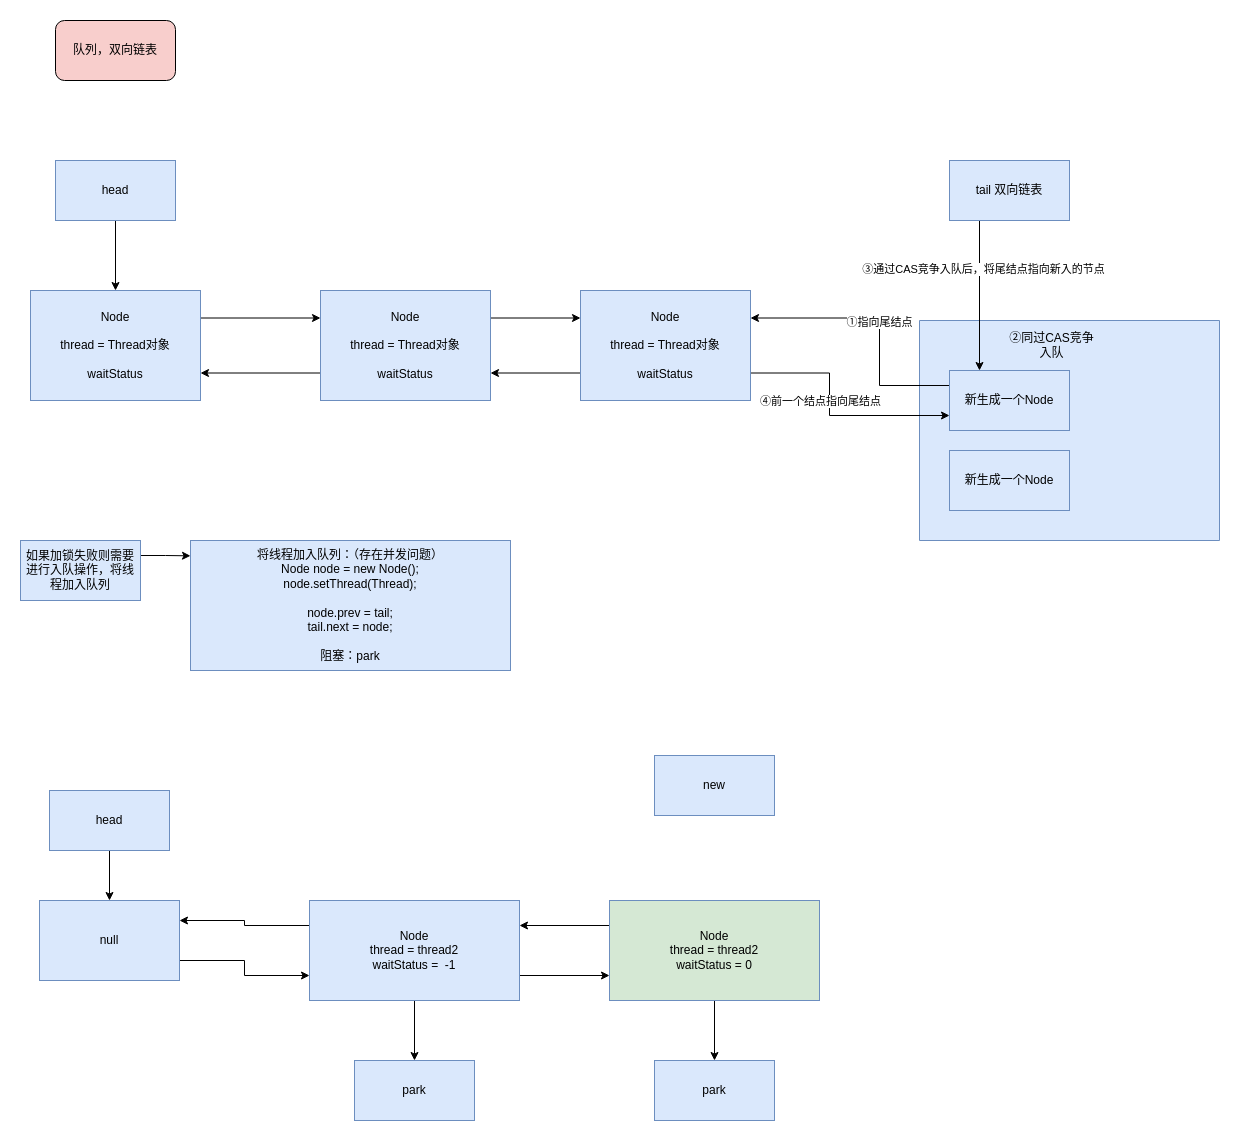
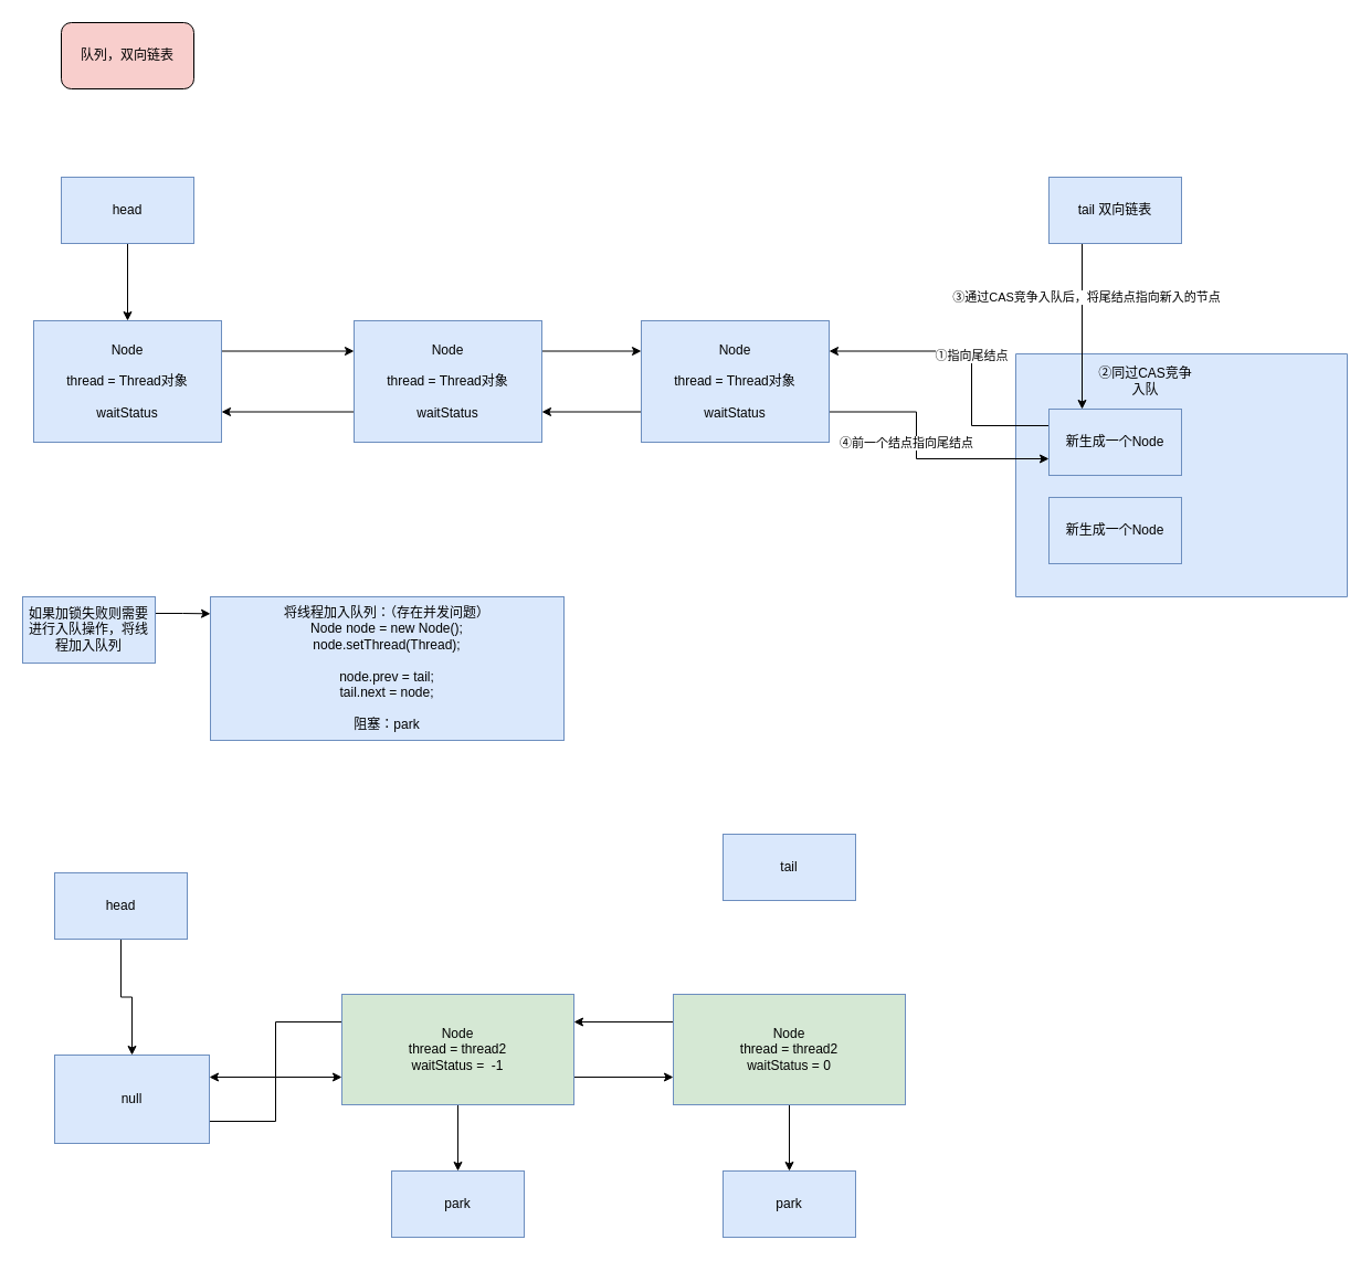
  <mxCell id="0" />
  <mxCell id="1" parent="0" />
  <mxCell id="2" value="" style="verticalLabelPosition=bottom;verticalAlign=top;html=1;shape=mxgraph.basic.rect;fillColor2=none;strokeWidth=1;size=20;indent=5;labelBackgroundColor=none;fillColor=#dae8fc;strokeColor=#6c8ebf;" vertex="1" parent="1"><mxGeometry x="919" y="320" width="300" height="220" as="geometry" /></mxCell>
  <mxCell id="3" style="edgeStyle=orthogonalEdgeStyle;rounded=0;orthogonalLoop=1;jettySize=auto;html=1;exitX=1;exitY=0.25;exitDx=0;exitDy=0;entryX=0;entryY=0.25;entryDx=0;entryDy=0;" edge="1" parent="1" source="4" target="7"><mxGeometry relative="1" as="geometry" /></mxCell>
  <mxCell id="4" value="Node&lt;br&gt;&lt;br&gt;thread = Thread对象&lt;br&gt;&lt;br&gt;waitStatus" style="rounded=0;whiteSpace=wrap;html=1;fillColor=#dae8fc;strokeColor=#6c8ebf;" vertex="1" parent="1"><mxGeometry x="30" y="290" width="170" height="110" as="geometry" /></mxCell>
  <mxCell id="5" style="edgeStyle=orthogonalEdgeStyle;rounded=0;orthogonalLoop=1;jettySize=auto;html=1;exitX=1;exitY=0.25;exitDx=0;exitDy=0;entryX=0;entryY=0.25;entryDx=0;entryDy=0;" edge="1" parent="1" source="7" target="11"><mxGeometry relative="1" as="geometry" /></mxCell>
  <mxCell id="6" style="edgeStyle=orthogonalEdgeStyle;rounded=0;orthogonalLoop=1;jettySize=auto;html=1;exitX=0;exitY=0.75;exitDx=0;exitDy=0;entryX=1;entryY=0.75;entryDx=0;entryDy=0;" edge="1" parent="1" source="7" target="4"><mxGeometry relative="1" as="geometry" /></mxCell>
  <mxCell id="7" value="Node&lt;br&gt;&lt;br&gt;thread = Thread对象&lt;br&gt;&lt;br&gt;waitStatus" style="rounded=0;whiteSpace=wrap;html=1;fillColor=#dae8fc;strokeColor=#6c8ebf;" vertex="1" parent="1"><mxGeometry x="320" y="290" width="170" height="110" as="geometry" /></mxCell>
  <mxCell id="8" style="edgeStyle=orthogonalEdgeStyle;rounded=0;orthogonalLoop=1;jettySize=auto;html=1;exitX=0;exitY=0.75;exitDx=0;exitDy=0;entryX=1;entryY=0.75;entryDx=0;entryDy=0;" edge="1" parent="1" source="11" target="7"><mxGeometry relative="1" as="geometry" /></mxCell>
  <mxCell id="9" style="edgeStyle=orthogonalEdgeStyle;rounded=0;orthogonalLoop=1;jettySize=auto;html=1;exitX=1;exitY=0.75;exitDx=0;exitDy=0;entryX=0;entryY=0.75;entryDx=0;entryDy=0;fontColor=default;" edge="1" parent="1" source="11" target="22"><mxGeometry relative="1" as="geometry"><Array as="points"><mxPoint x="829" y="373" /><mxPoint x="829" y="415" /></Array></mxGeometry></mxCell>
  <mxCell id="10" value="④前一个结点指向尾结点" style="edgeLabel;html=1;align=center;verticalAlign=middle;resizable=0;points=[];fontColor=default;" vertex="1" connectable="0" parent="9"><mxGeometry x="-0.351" y="2" relative="1" as="geometry"><mxPoint x="-9" y="30" as="offset" /></mxGeometry></mxCell>
  <mxCell id="11" value="Node&lt;br&gt;&lt;br&gt;thread = Thread对象&lt;br&gt;&lt;br&gt;waitStatus" style="rounded=0;whiteSpace=wrap;html=1;fillColor=#dae8fc;strokeColor=#6c8ebf;" vertex="1" parent="1"><mxGeometry x="580" y="290" width="170" height="110" as="geometry" /></mxCell>
  <mxCell id="12" value="队列，双向链表" style="rounded=1;whiteSpace=wrap;html=1;fillColor=#f8cecc;" vertex="1" parent="1"><mxGeometry x="55" y="20" width="120" height="60" as="geometry" /></mxCell>
  <mxCell id="13" style="edgeStyle=orthogonalEdgeStyle;rounded=0;orthogonalLoop=1;jettySize=auto;html=1;exitX=0.25;exitY=1;exitDx=0;exitDy=0;entryX=0.25;entryY=0;entryDx=0;entryDy=0;fontColor=default;" edge="1" parent="1" source="15" target="22"><mxGeometry relative="1" as="geometry" /></mxCell>
  <mxCell id="14" value="③通过CAS竞争入队后，将尾结点指向新入的节点" style="edgeLabel;html=1;align=center;verticalAlign=middle;resizable=0;points=[];fontColor=default;" vertex="1" connectable="0" parent="13"><mxGeometry x="-0.358" y="3" relative="1" as="geometry"><mxPoint as="offset" /></mxGeometry></mxCell>
  <mxCell id="15" value="&lt;span style=&quot;&quot;&gt;tail 双向链表&lt;/span&gt;" style="rounded=0;whiteSpace=wrap;html=1;labelBackgroundColor=none;fillColor=#dae8fc;strokeColor=#6c8ebf;" vertex="1" parent="1"><mxGeometry x="949" y="160" width="120" height="60" as="geometry" /></mxCell>
  <mxCell id="16" style="edgeStyle=orthogonalEdgeStyle;rounded=0;orthogonalLoop=1;jettySize=auto;html=1;exitX=0.5;exitY=1;exitDx=0;exitDy=0;entryX=0.5;entryY=0;entryDx=0;entryDy=0;" edge="1" parent="1" source="17" target="4"><mxGeometry relative="1" as="geometry" /></mxCell>
  <mxCell id="17" value="head" style="rounded=0;whiteSpace=wrap;html=1;labelBackgroundColor=none;fillColor=#dae8fc;strokeColor=#6c8ebf;" vertex="1" parent="1"><mxGeometry x="55" y="160" width="120" height="60" as="geometry" /></mxCell>
  <mxCell id="18" value="将线程加入队列：（存在并发问题）&lt;br&gt;Node node = new Node();&lt;br&gt;node.setThread(Thread);&lt;br&gt;&lt;br&gt;node.prev = tail;&lt;br&gt;tail.next = node;&lt;br&gt;&lt;br&gt;阻塞：park" style="rounded=0;whiteSpace=wrap;html=1;labelBackgroundColor=none;fillColor=#dae8fc;strokeColor=#6c8ebf;" vertex="1" parent="1"><mxGeometry x="190" y="540" width="320" height="130" as="geometry" /></mxCell>
  <mxCell id="19" style="edgeStyle=orthogonalEdgeStyle;rounded=0;orthogonalLoop=1;jettySize=auto;html=1;exitX=1;exitY=0.25;exitDx=0;exitDy=0;entryX=0;entryY=0.118;entryDx=0;entryDy=0;entryPerimeter=0;" edge="1" parent="1" source="20" target="18"><mxGeometry relative="1" as="geometry" /></mxCell>
  <mxCell id="20" value="如果加锁失败则需要进行入队操作，将线程加入队列" style="rounded=0;whiteSpace=wrap;html=1;labelBackgroundColor=none;fillColor=#dae8fc;strokeColor=#6c8ebf;" vertex="1" parent="1"><mxGeometry x="20" y="540" width="120" height="60" as="geometry" /></mxCell>
  <mxCell id="21" value="①指向尾结点" style="edgeStyle=orthogonalEdgeStyle;rounded=0;orthogonalLoop=1;jettySize=auto;html=1;exitX=0;exitY=0.25;exitDx=0;exitDy=0;entryX=1;entryY=0.25;entryDx=0;entryDy=0;" edge="1" parent="1" source="22" target="11"><mxGeometry relative="1" as="geometry"><Array as="points"><mxPoint x="879" y="385" /><mxPoint x="879" y="318" /></Array></mxGeometry></mxCell>
  <mxCell id="22" value="新生成一个Node" style="rounded=0;whiteSpace=wrap;html=1;fillColor=#dae8fc;strokeColor=#6c8ebf;" vertex="1" parent="1"><mxGeometry x="949" y="370" width="120" height="60" as="geometry" /></mxCell>
  <mxCell id="23" value="新生成一个Node" style="rounded=0;whiteSpace=wrap;html=1;fillColor=#dae8fc;strokeColor=#6c8ebf;" vertex="1" parent="1"><mxGeometry x="949" y="450" width="120" height="60" as="geometry" /></mxCell>
- <mxCell id="24" value="②同过CAS竞争入队" style="text;html=1;strokeColor=none;fillColor=none;align=center;verticalAlign=middle;whiteSpace=wrap;rounded=0;labelBackgroundColor=none;fontColor=default;" vertex="1" parent="1"><mxGeometry x="1004" y="330" width="95" height="30" as="geometry" /></mxCell>
+ <mxCell id="24" value="②同过CAS竞争入队" style="text;html=1;strokeColor=none;fillColor=none;align=center;verticalAlign=middle;whiteSpace=wrap;rounded=0;labelBackgroundColor=none;fontColor=default;" vertex="1" parent="1"><mxGeometry x="989" y="330" width="95" height="30" as="geometry" /></mxCell>
  <mxCell id="25" style="edgeStyle=orthogonalEdgeStyle;rounded=0;orthogonalLoop=1;jettySize=auto;html=1;exitX=1;exitY=0.75;exitDx=0;exitDy=0;entryX=0;entryY=0.75;entryDx=0;entryDy=0;fontColor=default;" edge="1" parent="1" source="26" target="32"><mxGeometry relative="1" as="geometry" /></mxCell>
- <mxCell id="26" value="null" style="whiteSpace=wrap;html=1;labelBackgroundColor=none;fillColor=#dae8fc;strokeColor=#6c8ebf;" vertex="1" parent="1"><mxGeometry x="39" y="900" width="140" height="80" as="geometry" /></mxCell>
+ <mxCell id="26" value="null" style="whiteSpace=wrap;html=1;labelBackgroundColor=none;fillColor=#dae8fc;strokeColor=#6c8ebf;" vertex="1" parent="1"><mxGeometry x="49" y="955" width="140" height="80" as="geometry" /></mxCell>
  <mxCell id="27" style="edgeStyle=orthogonalEdgeStyle;rounded=0;orthogonalLoop=1;jettySize=auto;html=1;exitX=0.5;exitY=1;exitDx=0;exitDy=0;entryX=0.5;entryY=0;entryDx=0;entryDy=0;fontColor=default;" edge="1" parent="1" source="28" target="26"><mxGeometry relative="1" as="geometry" /></mxCell>
  <mxCell id="28" value="head" style="whiteSpace=wrap;html=1;labelBackgroundColor=none;fillColor=#dae8fc;strokeColor=#6c8ebf;" vertex="1" parent="1"><mxGeometry x="49" y="790" width="120" height="60" as="geometry" /></mxCell>
  <mxCell id="29" style="edgeStyle=orthogonalEdgeStyle;rounded=0;orthogonalLoop=1;jettySize=auto;html=1;exitX=0.5;exitY=1;exitDx=0;exitDy=0;entryX=0.5;entryY=0;entryDx=0;entryDy=0;fontColor=default;" edge="1" parent="1" source="32" target="36"><mxGeometry relative="1" as="geometry" /></mxCell>
  <mxCell id="30" style="edgeStyle=orthogonalEdgeStyle;rounded=0;orthogonalLoop=1;jettySize=auto;html=1;exitX=0;exitY=0.25;exitDx=0;exitDy=0;fontColor=default;entryX=1;entryY=0.25;entryDx=0;entryDy=0;" edge="1" parent="1" source="32" target="26"><mxGeometry relative="1" as="geometry"><mxPoint x="189" y="920" as="targetPoint" /></mxGeometry></mxCell>
  <mxCell id="31" style="edgeStyle=orthogonalEdgeStyle;rounded=0;orthogonalLoop=1;jettySize=auto;html=1;exitX=1;exitY=0.75;exitDx=0;exitDy=0;entryX=0;entryY=0.75;entryDx=0;entryDy=0;fontColor=default;" edge="1" parent="1" source="32" target="35"><mxGeometry relative="1" as="geometry" /></mxCell>
- <mxCell id="32" value="Node&lt;br&gt;thread = thread2&lt;br&gt;waitStatus =&amp;nbsp; -1" style="whiteSpace=wrap;html=1;labelBackgroundColor=none;fillColor=#dae8fc;strokeColor=#6c8ebf;" vertex="1" parent="1"><mxGeometry x="309" y="900" width="210" height="100" as="geometry" /></mxCell>
+ <mxCell id="32" value="Node&lt;br&gt;thread = thread2&lt;br&gt;waitStatus =&amp;nbsp; -1" style="whiteSpace=wrap;html=1;labelBackgroundColor=none;fillColor=#d5e8d4;strokeColor=#6c8ebf;" vertex="1" parent="1"><mxGeometry x="309" y="900" width="210" height="100" as="geometry" /></mxCell>
  <mxCell id="33" style="edgeStyle=orthogonalEdgeStyle;rounded=0;orthogonalLoop=1;jettySize=auto;html=1;exitX=0.5;exitY=1;exitDx=0;exitDy=0;entryX=0.5;entryY=0;entryDx=0;entryDy=0;fontColor=default;" edge="1" parent="1" source="35" target="37"><mxGeometry relative="1" as="geometry" /></mxCell>
  <mxCell id="34" style="edgeStyle=orthogonalEdgeStyle;rounded=0;orthogonalLoop=1;jettySize=auto;html=1;exitX=0;exitY=0.25;exitDx=0;exitDy=0;entryX=1;entryY=0.25;entryDx=0;entryDy=0;fontColor=default;" edge="1" parent="1" source="35" target="32"><mxGeometry relative="1" as="geometry" /></mxCell>
  <mxCell id="35" value="Node&lt;br&gt;thread = thread2&lt;br&gt;waitStatus = 0" style="whiteSpace=wrap;html=1;labelBackgroundColor=none;fillColor=#d5e8d4;strokeColor=#6c8ebf;" vertex="1" parent="1"><mxGeometry x="609" y="900" width="210" height="100" as="geometry" /></mxCell>
  <mxCell id="36" value="park" style="whiteSpace=wrap;html=1;labelBackgroundColor=none;fillColor=#dae8fc;strokeColor=#6c8ebf;" vertex="1" parent="1"><mxGeometry x="354" y="1060" width="120" height="60" as="geometry" /></mxCell>
  <mxCell id="37" value="park" style="whiteSpace=wrap;html=1;labelBackgroundColor=none;fillColor=#dae8fc;strokeColor=#6c8ebf;" vertex="1" parent="1"><mxGeometry x="654" y="1060" width="120" height="60" as="geometry" /></mxCell>
- <mxCell id="38" value="new" style="whiteSpace=wrap;html=1;labelBackgroundColor=none;fillColor=#dae8fc;strokeColor=#6c8ebf;" vertex="1" parent="1"><mxGeometry x="654" y="755" width="120" height="60" as="geometry" /></mxCell>
+ <mxCell id="38" value="tail" style="whiteSpace=wrap;html=1;labelBackgroundColor=none;fillColor=#dae8fc;strokeColor=#6c8ebf;" vertex="1" parent="1"><mxGeometry x="654" y="755" width="120" height="60" as="geometry" /></mxCell>
